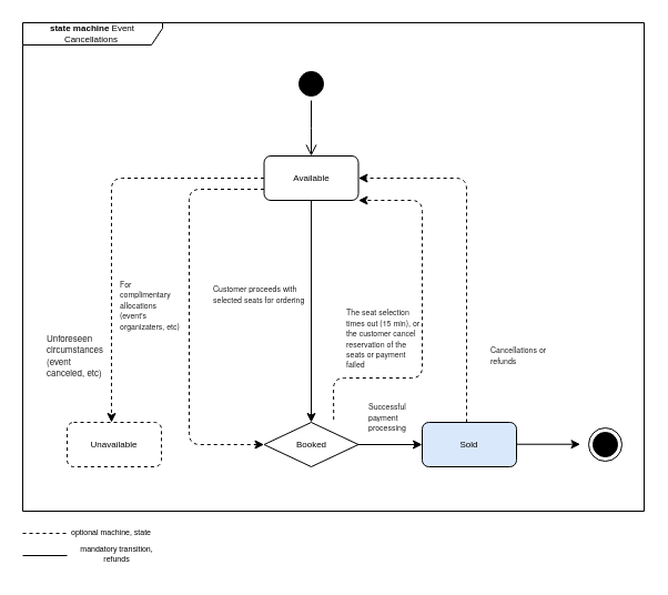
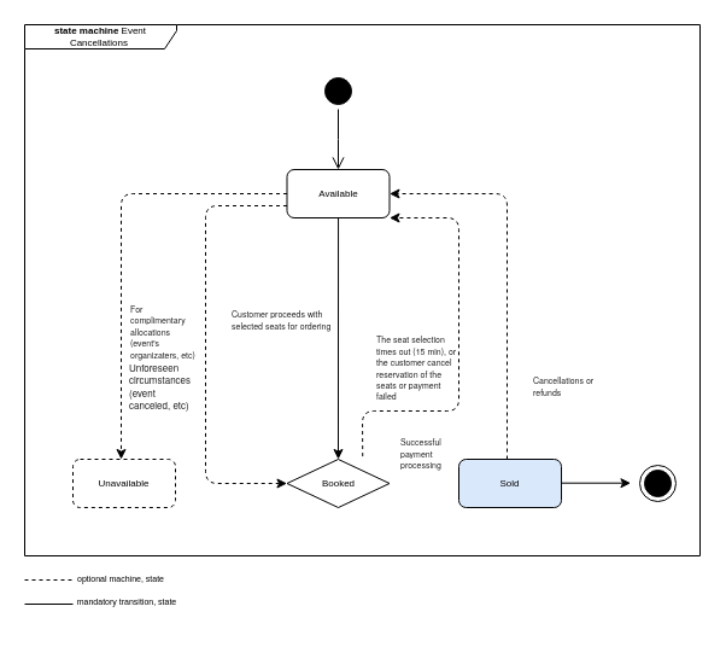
  <mxCell id="0" />
  <mxCell id="1" parent="0" />
  <mxCell id="2" value="&lt;b data-sider-select-id=&quot;bb3aa4f4-1d71-40e0-8756-f92f04efd2ac&quot;&gt;state machine &lt;/b&gt;Event Cancellations&amp;nbsp;" style="shape=umlFrame;whiteSpace=wrap;html=1;fontSize=8;width=126;height=20;" parent="1" vertex="1"><mxGeometry x="20" y="20" width="560" height="440" as="geometry" /></mxCell>
  <mxCell id="3" value="" style="ellipse;html=1;shape=startState;fillColor=#000000;strokeColor=#000000;fontSize=8;" parent="1" vertex="1"><mxGeometry x="265" y="60" width="30" height="30" as="geometry" /></mxCell>
  <mxCell id="4" value="" style="edgeStyle=orthogonalEdgeStyle;html=1;verticalAlign=bottom;endArrow=open;endSize=8;strokeColor=#000000;rounded=0;fontSize=8;" parent="1" source="3" edge="1"><mxGeometry relative="1" as="geometry"><mxPoint x="280" y="140" as="targetPoint" /></mxGeometry></mxCell>
  <mxCell id="5" value="Available" style="rounded=1;whiteSpace=wrap;html=1;strokeColor=#000000;fontSize=8;" parent="1" vertex="1"><mxGeometry x="237.5" y="140" width="85" height="40" as="geometry" /></mxCell>
  <mxCell id="6" value="Booked" style="rhombus;whiteSpace=wrap;html=1;strokeColor=#000000;fontSize=8;" parent="1" vertex="1"><mxGeometry x="237.5" y="380" width="85" height="40" as="geometry" /></mxCell>
  <mxCell id="7" value="Sold" style="rounded=1;whiteSpace=wrap;html=1;strokeColor=#000000;fontSize=8;fillColor=#dae8fc;" parent="1" vertex="1"><mxGeometry x="380" y="380" width="85" height="40" as="geometry" /></mxCell>
  <mxCell id="8" value="Unavailable" style="rounded=1;whiteSpace=wrap;html=1;strokeColor=#000000;fontSize=8;dashed=1;" parent="1" vertex="1"><mxGeometry x="60" y="380" width="85" height="40" as="geometry" /></mxCell>
  <mxCell id="9" value="" style="endArrow=classic;html=1;rounded=0;strokeColor=#000000;fontSize=8;exitX=0.5;exitY=1;exitDx=0;exitDy=0;entryX=0.5;entryY=0;entryDx=0;entryDy=0;" parent="1" edge="1" target="6"><mxGeometry width="50" height="50" relative="1" as="geometry"><mxPoint x="280.07" y="180" as="sourcePoint" /><mxPoint x="279.83" y="300" as="targetPoint" /></mxGeometry></mxCell>
- <mxCell id="10" value="" style="endArrow=classic;html=1;rounded=0;strokeColor=#000000;fontSize=8;exitX=1;exitY=0.5;exitDx=0;exitDy=0;entryX=0;entryY=0.5;entryDx=0;entryDy=0;" parent="1" source="6" target="7" edge="1"><mxGeometry width="50" height="50" relative="1" as="geometry"><mxPoint x="310" y="430" as="sourcePoint" /><mxPoint x="360" y="380" as="targetPoint" /></mxGeometry></mxCell>
  <mxCell id="11" value="" style="endArrow=classic;html=1;rounded=1;strokeColor=#000000;fontSize=8;exitX=0;exitY=0.5;exitDx=0;exitDy=0;dashed=1;" parent="1" source="5" edge="1"><mxGeometry width="50" height="50" relative="1" as="geometry"><mxPoint x="180" y="190" as="sourcePoint" /><mxPoint x="100" y="380" as="targetPoint" /><Array as="points"><mxPoint x="143" y="160" /><mxPoint x="100" y="160" /></Array></mxGeometry></mxCell>
  <mxCell id="12" value="" style="endArrow=classic;html=1;strokeColor=#000000;fontSize=8;entryX=1;entryY=0.5;entryDx=0;entryDy=0;rounded=1;dashed=1;" parent="1" target="5" edge="1"><mxGeometry width="50" height="50" relative="1" as="geometry"><mxPoint x="420" y="380" as="sourcePoint" /><mxPoint x="470" y="330" as="targetPoint" /><Array as="points"><mxPoint x="420" y="160" /></Array></mxGeometry></mxCell>
  <mxCell id="13" value="" style="ellipse;html=1;shape=endState;fillColor=#000000;strokeColor=#000000;fontSize=8;" parent="1" vertex="1"><mxGeometry x="530" y="385" width="30" height="30" as="geometry" /></mxCell>
  <mxCell id="14" value="" style="endArrow=classic;html=1;rounded=0;strokeColor=#000000;fontSize=8;exitX=1;exitY=0.5;exitDx=0;exitDy=0;entryX=0;entryY=0.5;entryDx=0;entryDy=0;" parent="1" edge="1"><mxGeometry width="50" height="50" relative="1" as="geometry"><mxPoint x="465" y="399.71" as="sourcePoint" /><mxPoint x="522.5" y="399.71" as="targetPoint" /></mxGeometry></mxCell>
  <mxCell id="15" value="&lt;span style=&quot;color: rgb(31, 31, 31); font-family: &amp;quot;Google Sans&amp;quot;, &amp;quot;Helvetica Neue&amp;quot;, sans-serif; font-size: 7px; background-color: rgb(255, 255, 255);&quot; data-sider-select-id=&quot;3b222f72-f204-475c-bc67-9854aa5c0f50&quot;&gt;Customer &lt;/span&gt;&lt;span data-sider-select-id=&quot;04d20f06-ec7a-4794-b5bb-1bf82e6f9cb1&quot; style=&quot;color: rgb(31, 31, 31); font-family: &amp;quot;Google Sans&amp;quot;, &amp;quot;Helvetica Neue&amp;quot;, sans-serif; background-color: rgb(255, 255, 255);&quot;&gt;proceeds with selected seats for ordering&amp;nbsp;&lt;/span&gt;" style="text;html=1;strokeColor=none;fillColor=none;align=left;verticalAlign=middle;whiteSpace=wrap;rounded=0;fontSize=7;" parent="1" vertex="1"><mxGeometry x="190" y="250" width="89" height="30" as="geometry" /></mxCell>
  <mxCell id="16" value="&lt;span style=&quot;color: rgb(31, 31, 31); font-family: &amp;quot;Google Sans&amp;quot;, &amp;quot;Helvetica Neue&amp;quot;, sans-serif; font-size: 7px; background-color: rgb(255, 255, 255);&quot; data-sider-select-id=&quot;dc7f8193-39aa-4ed7-a72f-7df5dc65f4e6&quot;&gt;Successful payment processing&lt;/span&gt;" style="text;html=1;strokeColor=none;fillColor=none;align=left;verticalAlign=middle;whiteSpace=wrap;rounded=0;fontSize=7;" parent="1" vertex="1"><mxGeometry x="330" y="361" width="60" height="30" as="geometry" /></mxCell>
  <mxCell id="17" value="&lt;span style=&quot;color: rgb(31, 31, 31); font-family: &amp;quot;Google Sans&amp;quot;, &amp;quot;Helvetica Neue&amp;quot;, sans-serif; font-size: 7px; background-color: rgb(255, 255, 255);&quot; data-sider-select-id=&quot;7356a46b-e68c-42a8-a023-e0b2eb7fb5b3&quot;&gt;Cancellations or refunds&lt;/span&gt;" style="text;html=1;strokeColor=none;fillColor=none;align=left;verticalAlign=middle;whiteSpace=wrap;rounded=0;fontSize=7;" parent="1" vertex="1"><mxGeometry x="440" y="305" width="75" height="30" as="geometry" /></mxCell>
- <mxCell id="18" value="&lt;span style=&quot;color: rgb(31, 31, 31); font-family: &amp;quot;Google Sans&amp;quot;, &amp;quot;Helvetica Neue&amp;quot;, sans-serif; background-color: rgb(255, 255, 255);&quot; data-sider-select-id=&quot;218b875b-02a1-4d87-8d80-e8fbd3636ebe&quot;&gt;&lt;font style=&quot;font-size: 8px;&quot; data-sider-select-id=&quot;67a11f57-f3c3-45d6-ae2a-2247ecbcfeaa&quot;&gt;Unforeseen circumstances (event canceled, etc)&lt;/font&gt;&lt;/span&gt;" style="text;html=1;strokeColor=none;fillColor=none;align=left;verticalAlign=middle;whiteSpace=wrap;rounded=0;fontSize=7;" parent="1" vertex="1"><mxGeometry x="40" y="300" width="60" height="40" as="geometry" /></mxCell>
+ <mxCell id="18" value="&lt;span style=&quot;color: rgb(31, 31, 31); font-family: &amp;quot;Google Sans&amp;quot;, &amp;quot;Helvetica Neue&amp;quot;, sans-serif; background-color: rgb(255, 255, 255);&quot; data-sider-select-id=&quot;218b875b-02a1-4d87-8d80-e8fbd3636ebe&quot;&gt;&lt;font style=&quot;font-size: 8px;&quot; data-sider-select-id=&quot;67a11f57-f3c3-45d6-ae2a-2247ecbcfeaa&quot;&gt;Unforeseen circumstances (event canceled, etc)&lt;/font&gt;&lt;/span&gt;" style="text;html=1;strokeColor=none;fillColor=none;align=left;verticalAlign=middle;whiteSpace=wrap;rounded=0;fontSize=7;" parent="1" vertex="1"><mxGeometry x="105" y="300" width="60" height="40" as="geometry" /></mxCell>
  <mxCell id="19" value="" style="endArrow=classic;html=1;rounded=1;strokeColor=#000000;fontSize=6;exitX=0.738;exitY=-0.061;exitDx=0;exitDy=0;entryX=1;entryY=1;entryDx=0;entryDy=0;dashed=1;exitPerimeter=0;" parent="1" source="6" target="5" edge="1"><mxGeometry width="50" height="50" relative="1" as="geometry"><mxPoint x="322.5" y="310" as="sourcePoint" /><mxPoint x="260" y="180" as="targetPoint" /><Array as="points"><mxPoint x="300" y="340" /><mxPoint x="380" y="340" /><mxPoint x="380" y="180" /></Array></mxGeometry></mxCell>
  <mxCell id="20" value="&lt;span style=&quot;color: rgb(31, 31, 31); font-family: &amp;quot;Google Sans&amp;quot;, &amp;quot;Helvetica Neue&amp;quot;, sans-serif; font-size: 7px; background-color: rgb(255, 255, 255);&quot; data-sider-select-id=&quot;a489a6a7-27c1-4b66-a8dc-2553105ec07c&quot;&gt;The seat selection times out (15 min), or the customer cancel reservation of the seats or payment failed&lt;/span&gt;" style="text;html=1;strokeColor=none;fillColor=none;align=left;verticalAlign=middle;whiteSpace=wrap;rounded=0;fontSize=7;" parent="1" vertex="1"><mxGeometry x="310" y="290" width="70" height="30" as="geometry" /></mxCell>
  <mxCell id="21" value="" style="endArrow=classic;html=1;rounded=1;dashed=1;strokeColor=#000000;fontSize=7;exitX=0;exitY=0.75;exitDx=0;exitDy=0;entryX=0;entryY=0.5;entryDx=0;entryDy=0;" parent="1" source="5" target="6" edge="1"><mxGeometry width="50" height="50" relative="1" as="geometry"><mxPoint x="210" y="280" as="sourcePoint" /><mxPoint x="260" y="230" as="targetPoint" /><Array as="points"><mxPoint x="170" y="170" /><mxPoint x="170" y="400" /></Array></mxGeometry></mxCell>
  <mxCell id="22" value="&lt;span style=&quot;color: rgb(31, 31, 31); font-family: &amp;quot;Google Sans&amp;quot;, &amp;quot;Helvetica Neue&amp;quot;, sans-serif; font-size: 7px; background-color: rgb(255, 255, 255);&quot; data-sider-select-id=&quot;58b6bc27-aaea-40cb-b006-51da14636286&quot;&gt;For complimentary allocations (event's organizaters, etc)&amp;nbsp;&lt;/span&gt;" style="text;html=1;strokeColor=none;fillColor=none;align=left;verticalAlign=middle;whiteSpace=wrap;rounded=0;fontSize=7;" parent="1" vertex="1"><mxGeometry x="106" y="260" width="60" height="30" as="geometry" /></mxCell>
  <mxCell id="23" value="" style="endArrow=none;dashed=1;html=1;rounded=1;strokeColor=#000000;fontSize=7;" parent="1" edge="1"><mxGeometry width="50" height="50" relative="1" as="geometry"><mxPoint x="20" y="480" as="sourcePoint" /><mxPoint x="60" y="480" as="targetPoint" /></mxGeometry></mxCell>
  <mxCell id="24" value="optional machine, state" style="text;html=1;strokeColor=none;fillColor=none;align=center;verticalAlign=middle;whiteSpace=wrap;rounded=0;strokeWidth=0;fontSize=7;" parent="1" vertex="1"><mxGeometry x="60" y="465" width="80" height="30" as="geometry" /></mxCell>
  <mxCell id="25" value="" style="endArrow=none;html=1;rounded=1;strokeColor=#000000;fontSize=7;" parent="1" edge="1"><mxGeometry width="50" height="50" relative="1" as="geometry"><mxPoint x="20" y="500" as="sourcePoint" /><mxPoint x="60" y="500" as="targetPoint" /></mxGeometry></mxCell>
- <mxCell id="26" value="mandatory transition, refunds" style="text;html=1;strokeColor=none;fillColor=none;align=center;verticalAlign=middle;whiteSpace=wrap;rounded=0;strokeWidth=0;fontSize=7;" parent="1" vertex="1"><mxGeometry x="60" y="484" width="90" height="30" as="geometry" /></mxCell>
+ <mxCell id="26" value="mandatory transition, state" style="text;html=1;strokeColor=none;fillColor=none;align=center;verticalAlign=middle;whiteSpace=wrap;rounded=0;strokeWidth=0;fontSize=7;" parent="1" vertex="1"><mxGeometry x="60" y="484" width="90" height="30" as="geometry" /></mxCell>
